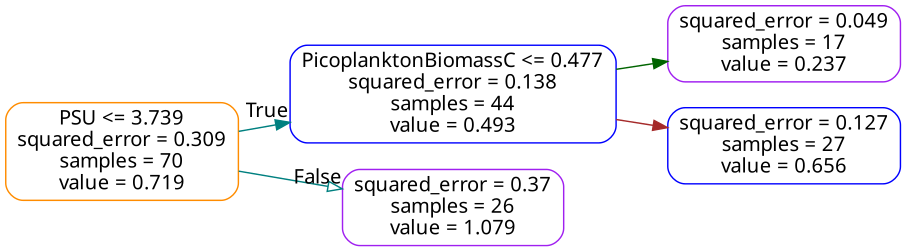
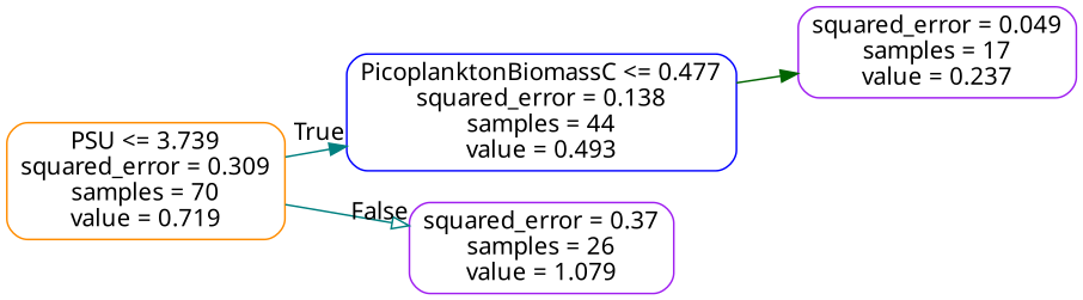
  digraph {
    rankdir=LR
    fontname="Noto Sans"
    node [color=blue fontname="Noto Sans" shape=box style=rounded]
    edge [fontname="Noto Sans" color=teal arrowhead=normal]
    n1 [color=darkorange label="PSU <= 3.739\nsquared_error = 0.309\nsamples = 70\nvalue = 0.719"]
    n2 [label="PicoplanktonBiomassC <= 0.477\nsquared_error = 0.138\nsamples = 44\nvalue = 0.493"]
    n3 [color=purple label="squared_error = 0.37\nsamples = 26\nvalue = 1.079"]
    n4 [color=purple label="squared_error = 0.049\nsamples = 17\nvalue = 0.237"]
-   n5 [label="squared_error = 0.127\nsamples = 27\nvalue = 0.656"]
    n1 -> n2 [headlabel=True labelangle=45 labeldistance=2.5]
    n1 -> n3 [headlabel=False labelangle=-45 labeldistance=2.5 arrowhead=onormal]
    n2 -> n4 [color=darkgreen]
-   n2 -> n5 [color=brown]
  }
